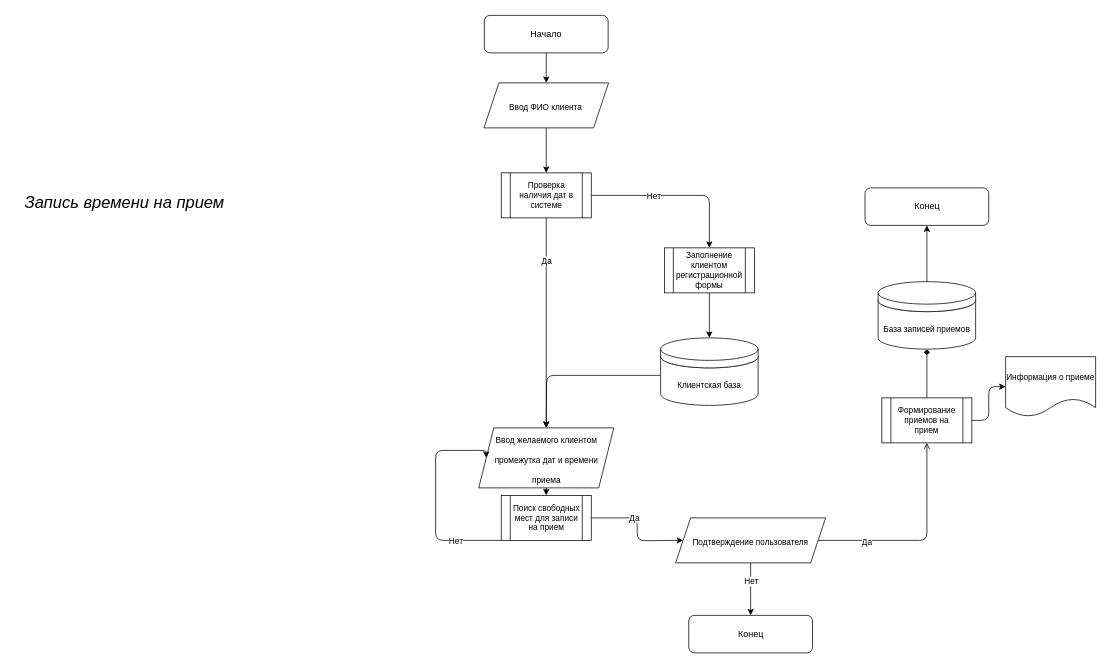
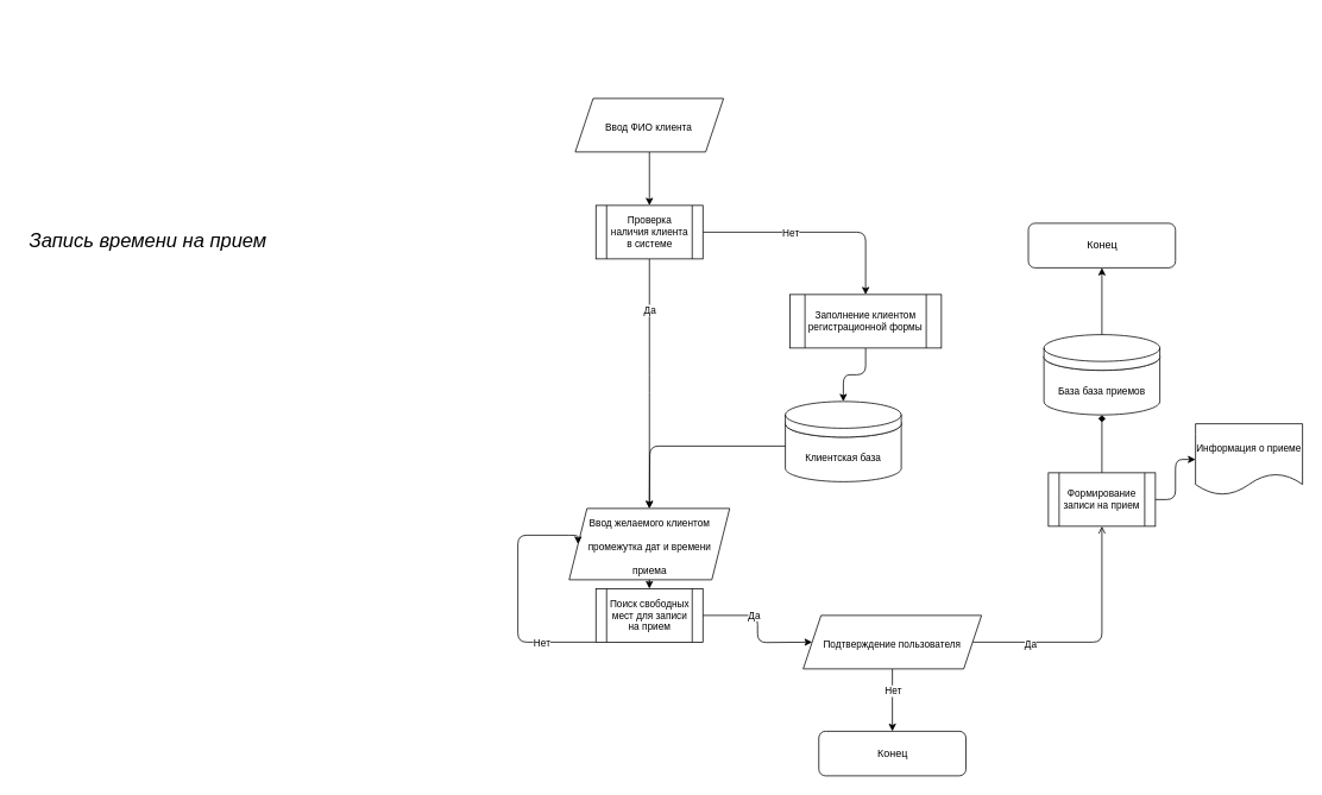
  <mxCell id="0" />
  <mxCell id="1" parent="0" />
- <mxCell id="2" style="edgeStyle=none;html=1;fontSize=11;" edge="1" parent="1" source="3" target="6"><mxGeometry relative="1" as="geometry" /></mxCell>
- <mxCell id="3" value="Начало" style="rounded=1;whiteSpace=wrap;html=1;" vertex="1" parent="1"><mxGeometry x="645" y="20" width="165" height="50" as="geometry" /></mxCell>
  <mxCell id="4" value="&lt;font style=&quot;font-size: 22px;&quot;&gt;&lt;i&gt;Запись времени на прием&lt;/i&gt;&lt;/font&gt;" style="text;html=1;align=center;verticalAlign=middle;resizable=0;points=[];autosize=1;strokeColor=none;fillColor=none;" vertex="1" parent="1"><mxGeometry x="20" y="250" width="290" height="40" as="geometry" /></mxCell>
  <mxCell id="5" style="edgeStyle=none;html=1;fontSize=11;" edge="1" parent="1" source="6" target="11"><mxGeometry relative="1" as="geometry" /></mxCell>
  <mxCell id="6" value="&lt;font style=&quot;font-size: 11px;&quot;&gt;Ввод ФИО клиента&lt;/font&gt;" style="shape=parallelogram;perimeter=parallelogramPerimeter;whiteSpace=wrap;html=1;fixedSize=1;fontSize=22;" vertex="1" parent="1"><mxGeometry x="644.38" y="110" width="166.25" height="60" as="geometry" /></mxCell>
  <mxCell id="7" style="edgeStyle=orthogonalEdgeStyle;html=1;fontSize=11;entryX=0.5;entryY=0;entryDx=0;entryDy=0;" edge="1" parent="1" source="11" target="16"><mxGeometry relative="1" as="geometry"><mxPoint x="871.87" y="260" as="targetPoint" /></mxGeometry></mxCell>
  <mxCell id="8" value="Нет" style="edgeLabel;html=1;align=center;verticalAlign=middle;resizable=0;points=[];fontSize=11;" vertex="1" connectable="0" parent="7"><mxGeometry x="0.237" y="-2" relative="1" as="geometry"><mxPoint x="-58" y="-2" as="offset" /></mxGeometry></mxCell>
  <mxCell id="9" style="edgeStyle=orthogonalEdgeStyle;html=1;fontSize=11;entryX=0.5;entryY=0;entryDx=0;entryDy=0;" edge="1" parent="1" source="11"><mxGeometry relative="1" as="geometry"><mxPoint x="727.51" y="570" as="targetPoint" /><Array as="points"><mxPoint x="727" y="430" /><mxPoint x="728" y="590" /></Array></mxGeometry></mxCell>
  <mxCell id="10" value="Да" style="edgeLabel;html=1;align=center;verticalAlign=middle;resizable=0;points=[];fontSize=11;" vertex="1" connectable="0" parent="9"><mxGeometry x="-0.592" relative="1" as="geometry"><mxPoint as="offset" /></mxGeometry></mxCell>
- <mxCell id="11" value="Проверка наличия дат в системе" style="shape=process;whiteSpace=wrap;html=1;backgroundOutline=1;fontSize=11;" vertex="1" parent="1"><mxGeometry x="667.51" y="230" width="120" height="60" as="geometry" /></mxCell>
+ <mxCell id="11" value="Проверка наличия клиента в системе" style="shape=process;whiteSpace=wrap;html=1;backgroundOutline=1;fontSize=11;" vertex="1" parent="1"><mxGeometry x="667.51" y="230" width="120" height="60" as="geometry" /></mxCell>
  <mxCell id="12" value="" style="group" vertex="1" connectable="0" parent="1"><mxGeometry x="879.99" y="450" width="130" height="90" as="geometry" /></mxCell>
  <mxCell id="13" value="Клиентская база" style="shape=cylinder3;whiteSpace=wrap;html=1;boundedLbl=1;backgroundOutline=1;size=15;fontSize=11;" vertex="1" parent="12"><mxGeometry y="10" width="130" height="80" as="geometry" /></mxCell>
  <mxCell id="14" value="" style="shape=cylinder3;whiteSpace=wrap;html=1;boundedLbl=1;backgroundOutline=1;size=15;fontSize=11;" vertex="1" parent="12"><mxGeometry width="130" height="40" as="geometry" /></mxCell>
  <mxCell id="15" style="edgeStyle=orthogonalEdgeStyle;html=1;entryX=0.5;entryY=0;entryDx=0;entryDy=0;entryPerimeter=0;fontSize=11;" edge="1" parent="1" source="16" target="14"><mxGeometry relative="1" as="geometry" /></mxCell>
- <mxCell id="16" value="Заполнение клиентом регистрационной формы" style="shape=process;whiteSpace=wrap;html=1;backgroundOutline=1;fontSize=11;" vertex="1" parent="1"><mxGeometry x="884.99" y="330" width="120" height="60" as="geometry" /></mxCell>
+ <mxCell id="16" value="Заполнение клиентом регистрационной формы" style="shape=process;whiteSpace=wrap;html=1;backgroundOutline=1;fontSize=11;" vertex="1" parent="1"><mxGeometry x="884.99" y="330" width="170" height="60" as="geometry" /></mxCell>
  <mxCell id="17" style="edgeStyle=orthogonalEdgeStyle;html=1;fontSize=11;entryX=0.5;entryY=0;entryDx=0;entryDy=0;" edge="1" parent="1" source="13"><mxGeometry relative="1" as="geometry"><mxPoint x="727.51" y="570" as="targetPoint" /></mxGeometry></mxCell>
  <mxCell id="18" style="edgeStyle=orthogonalEdgeStyle;html=1;entryX=0.5;entryY=0;entryDx=0;entryDy=0;fontSize=11;" edge="1" parent="1" source="19" target="24"><mxGeometry relative="1" as="geometry" /></mxCell>
  <mxCell id="19" value="&lt;span style=&quot;font-size: 11px;&quot;&gt;Ввод желаемого клиентом промежутка дат и времени приема&lt;/span&gt;" style="shape=parallelogram;perimeter=parallelogramPerimeter;whiteSpace=wrap;html=1;fixedSize=1;fontSize=22;" vertex="1" parent="1"><mxGeometry x="637.5" y="570" width="180" height="80" as="geometry" /></mxCell>
  <mxCell id="20" style="edgeStyle=orthogonalEdgeStyle;html=1;entryX=0;entryY=0.5;entryDx=0;entryDy=0;fontSize=11;" edge="1" parent="1" source="24" target="19"><mxGeometry relative="1" as="geometry"><Array as="points"><mxPoint x="580" y="720" /><mxPoint x="580" y="600" /></Array></mxGeometry></mxCell>
  <mxCell id="21" value="Нет" style="edgeLabel;html=1;align=center;verticalAlign=middle;resizable=0;points=[];fontSize=11;" vertex="1" connectable="0" parent="20"><mxGeometry x="-0.575" relative="1" as="geometry"><mxPoint as="offset" /></mxGeometry></mxCell>
  <mxCell id="22" style="edgeStyle=orthogonalEdgeStyle;html=1;fontSize=11;" edge="1" parent="1" source="24"><mxGeometry relative="1" as="geometry"><mxPoint x="910" y="720" as="targetPoint" /></mxGeometry></mxCell>
  <mxCell id="23" value="Да" style="edgeLabel;html=1;align=center;verticalAlign=middle;resizable=0;points=[];fontSize=11;" vertex="1" connectable="0" parent="22"><mxGeometry x="-0.259" y="1" relative="1" as="geometry"><mxPoint as="offset" /></mxGeometry></mxCell>
  <mxCell id="24" value="Поиск свободных мест для записи на прием" style="shape=process;whiteSpace=wrap;html=1;backgroundOutline=1;fontSize=11;" vertex="1" parent="1"><mxGeometry x="667.5" y="660" width="120" height="60" as="geometry" /></mxCell>
  <mxCell id="25" style="edgeStyle=orthogonalEdgeStyle;html=1;fontSize=11;" edge="1" parent="1" source="29" target="30"><mxGeometry relative="1" as="geometry" /></mxCell>
  <mxCell id="26" value="Нет" style="edgeLabel;html=1;align=center;verticalAlign=middle;resizable=0;points=[];fontSize=11;" vertex="1" connectable="0" parent="25"><mxGeometry x="-0.314" relative="1" as="geometry"><mxPoint as="offset" /></mxGeometry></mxCell>
  <mxCell id="27" style="edgeStyle=orthogonalEdgeStyle;html=1;fontSize=11;entryX=0.5;entryY=1;entryDx=0;entryDy=0;endArrow=open;" edge="1" parent="1" source="29" target="33"><mxGeometry relative="1" as="geometry"><mxPoint x="1225" y="610" as="targetPoint" /></mxGeometry></mxCell>
  <mxCell id="28" value="Да" style="edgeLabel;html=1;align=center;verticalAlign=middle;resizable=0;points=[];fontSize=11;" vertex="1" connectable="0" parent="27"><mxGeometry x="-0.538" y="-2" relative="1" as="geometry"><mxPoint as="offset" /></mxGeometry></mxCell>
  <mxCell id="29" value="&lt;font style=&quot;font-size: 11px;&quot;&gt;Подтверждение пользователя&lt;/font&gt;" style="shape=parallelogram;perimeter=parallelogramPerimeter;whiteSpace=wrap;html=1;fixedSize=1;fontSize=22;" vertex="1" parent="1"><mxGeometry x="900" y="690" width="200" height="60" as="geometry" /></mxCell>
  <mxCell id="30" value="Конец" style="rounded=1;whiteSpace=wrap;html=1;" vertex="1" parent="1"><mxGeometry x="917.5" y="820" width="165" height="50" as="geometry" /></mxCell>
  <mxCell id="31" style="edgeStyle=orthogonalEdgeStyle;html=1;fontSize=11;endArrow=diamond;" edge="1" parent="1" source="33" target="35"><mxGeometry relative="1" as="geometry" /></mxCell>
  <mxCell id="32" style="edgeStyle=orthogonalEdgeStyle;html=1;fontSize=11;" edge="1" parent="1" source="33" target="37"><mxGeometry relative="1" as="geometry" /></mxCell>
- <mxCell id="33" value="Формирование приемов на прием" style="shape=process;whiteSpace=wrap;html=1;backgroundOutline=1;fontSize=11;" vertex="1" parent="1"><mxGeometry x="1175" y="530" width="120" height="60" as="geometry" /></mxCell>
+ <mxCell id="33" value="Формирование записи на прием" style="shape=process;whiteSpace=wrap;html=1;backgroundOutline=1;fontSize=11;" vertex="1" parent="1"><mxGeometry x="1175" y="530" width="120" height="60" as="geometry" /></mxCell>
  <mxCell id="34" value="" style="group" vertex="1" connectable="0" parent="1"><mxGeometry x="1170" y="375" width="130" height="90" as="geometry" /></mxCell>
- <mxCell id="35" value="База записей приемов" style="shape=cylinder3;whiteSpace=wrap;html=1;boundedLbl=1;backgroundOutline=1;size=15;fontSize=11;" vertex="1" parent="34"><mxGeometry y="10" width="130" height="80" as="geometry" /></mxCell>
+ <mxCell id="35" value="База база приемов" style="shape=cylinder3;whiteSpace=wrap;html=1;boundedLbl=1;backgroundOutline=1;size=15;fontSize=11;" vertex="1" parent="34"><mxGeometry y="10" width="130" height="80" as="geometry" /></mxCell>
  <mxCell id="36" value="" style="shape=cylinder3;whiteSpace=wrap;html=1;boundedLbl=1;backgroundOutline=1;size=15;fontSize=11;" vertex="1" parent="34"><mxGeometry width="130" height="40" as="geometry" /></mxCell>
  <mxCell id="37" value="Информация о приеме" style="shape=document;whiteSpace=wrap;html=1;boundedLbl=1;fontSize=11;" vertex="1" parent="1"><mxGeometry x="1340" y="475" width="120" height="80" as="geometry" /></mxCell>
  <mxCell id="38" value="Конец" style="rounded=1;whiteSpace=wrap;html=1;" vertex="1" parent="1"><mxGeometry x="1152.5" y="250" width="165" height="50" as="geometry" /></mxCell>
  <mxCell id="39" style="edgeStyle=orthogonalEdgeStyle;html=1;fontSize=11;" edge="1" parent="1" source="36" target="38"><mxGeometry relative="1" as="geometry" /></mxCell>
